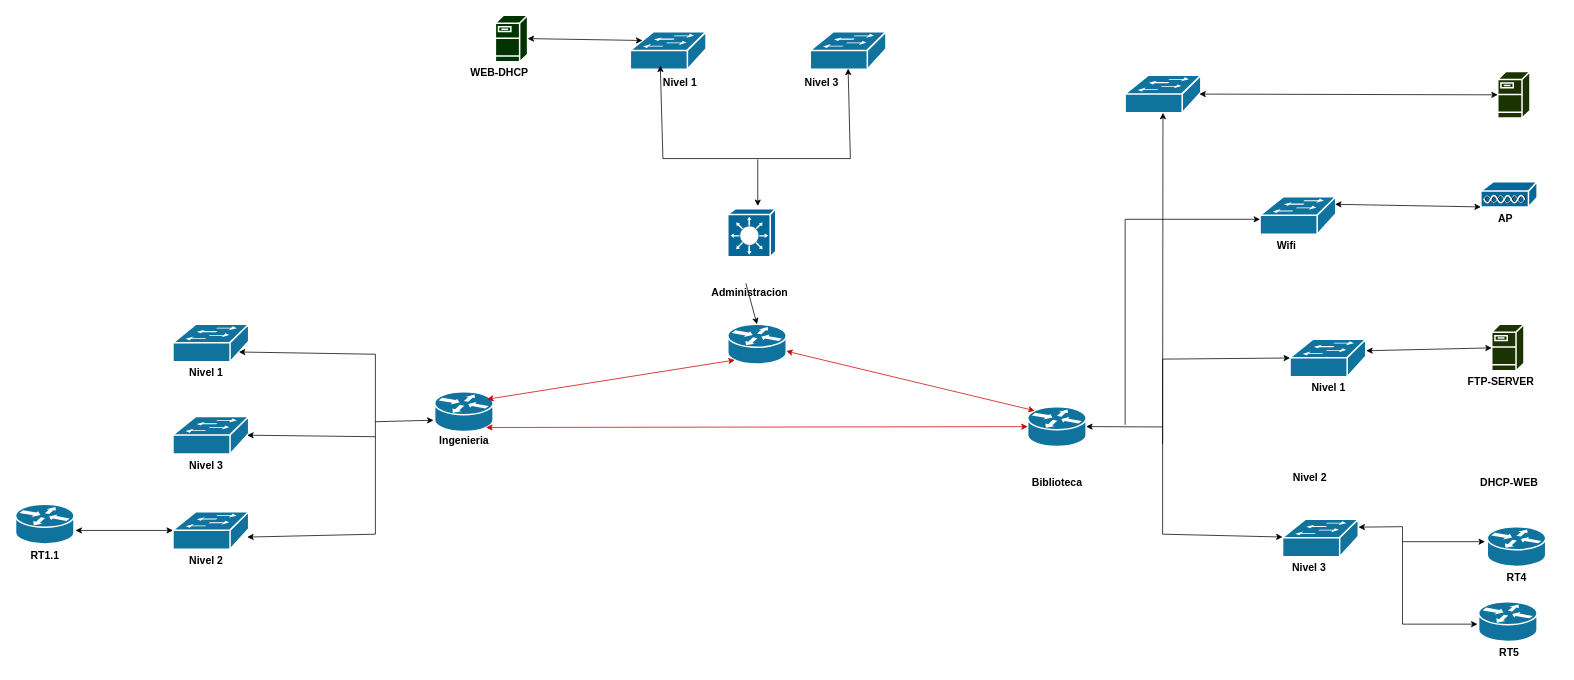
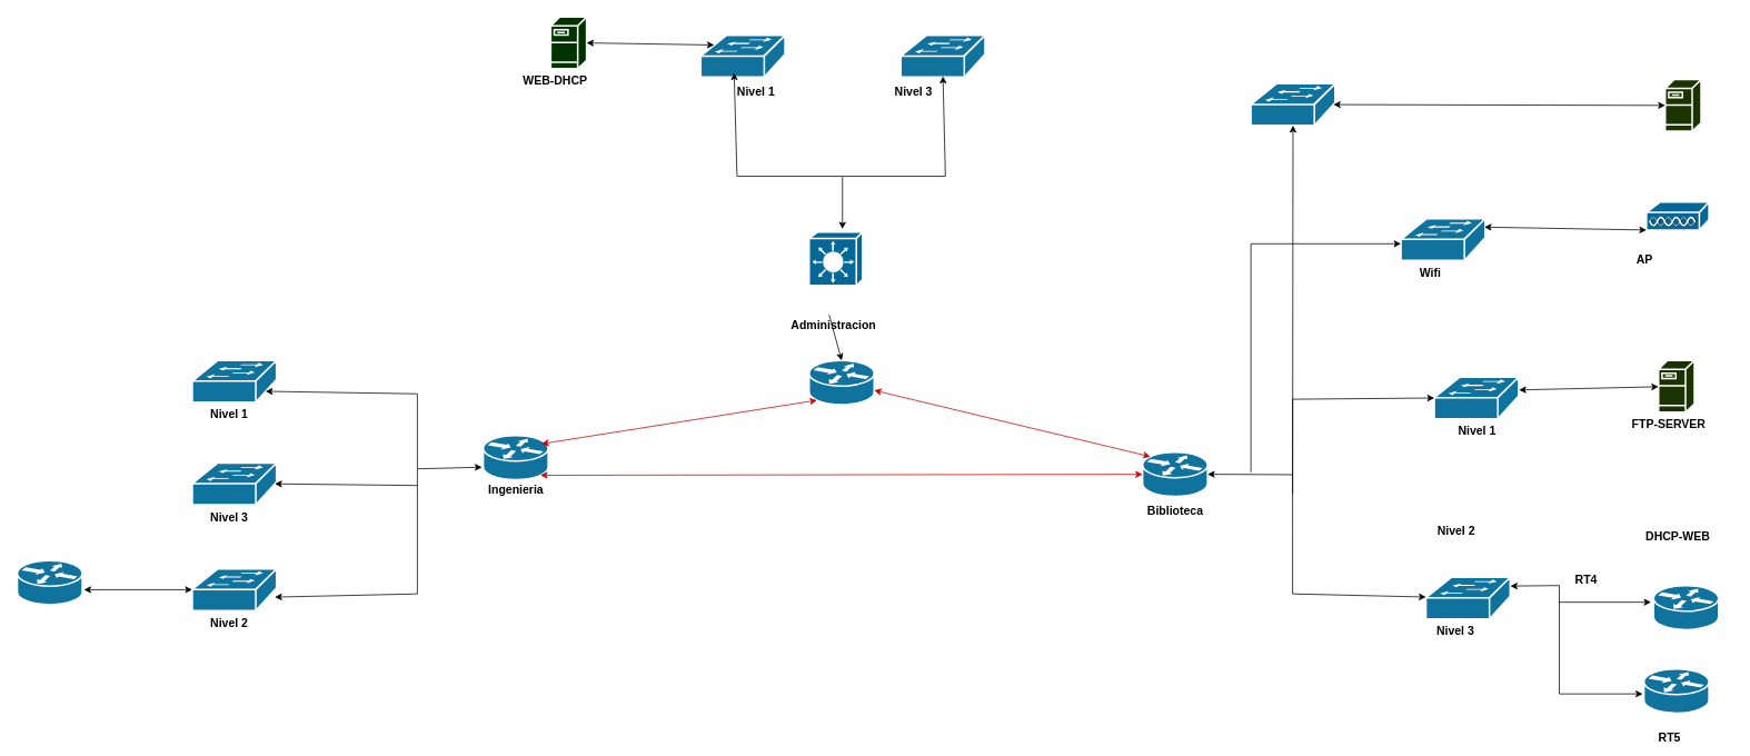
  <mxCell id="0" />
  <mxCell id="1" parent="0" />
  <mxCell id="2" value="" style="shape=mxgraph.cisco.switches.workgroup_switch;html=1;dashed=0;fillColor=#10739E;strokeColor=#ffffff;strokeWidth=2;verticalLabelPosition=bottom;verticalAlign=top;fontFamily=Helvetica;fontSize=36;fontColor=#FFB366" parent="1" vertex="1"><mxGeometry x="1080" y="42" width="101" height="50" as="geometry" /></mxCell>
  <mxCell id="3" value="" style="shape=mxgraph.cisco.switches.workgroup_switch;html=1;dashed=0;fillColor=#10739E;strokeColor=#ffffff;strokeWidth=2;verticalLabelPosition=bottom;verticalAlign=top;fontFamily=Helvetica;fontSize=36;fontColor=#FFB366" parent="1" vertex="1"><mxGeometry x="1720" y="452" width="101" height="50" as="geometry" /></mxCell>
  <mxCell id="4" value="" style="shape=mxgraph.cisco.switches.workgroup_switch;html=1;dashed=0;fillColor=#10739E;strokeColor=#ffffff;strokeWidth=2;verticalLabelPosition=bottom;verticalAlign=top;fontFamily=Helvetica;fontSize=36;fontColor=#FFB366" parent="1" vertex="1"><mxGeometry x="840" y="42" width="101" height="50" as="geometry" /></mxCell>
  <mxCell id="5" value="" style="shape=mxgraph.cisco.switches.workgroup_switch;html=1;dashed=0;fillColor=#10739E;strokeColor=#ffffff;strokeWidth=2;verticalLabelPosition=bottom;verticalAlign=top;fontFamily=Helvetica;fontSize=36;fontColor=#FFB366" parent="1" vertex="1"><mxGeometry x="1680" y="262" width="101" height="50" as="geometry" /></mxCell>
  <mxCell id="6" value="" style="shape=mxgraph.cisco.routers.router;html=1;dashed=0;fillColor=#10739E;strokeColor=#ffffff;strokeWidth=2;verticalLabelPosition=bottom;verticalAlign=top;fontFamily=Helvetica;fontSize=36;fontColor=#FFB366" parent="1" vertex="1"><mxGeometry x="970" y="432" width="78" height="53" as="geometry" /></mxCell>
  <mxCell id="7" value="" style="shape=mxgraph.cisco.routers.router;html=1;dashed=0;fillColor=#10739E;strokeColor=#ffffff;strokeWidth=2;verticalLabelPosition=bottom;verticalAlign=top;fontFamily=Helvetica;fontSize=36;fontColor=#FFB366" parent="1" vertex="1"><mxGeometry x="579" y="522" width="78" height="53" as="geometry" /></mxCell>
  <mxCell id="8" value="" style="shape=mxgraph.cisco.routers.router;html=1;dashed=0;fillColor=#10739E;strokeColor=#ffffff;strokeWidth=2;verticalLabelPosition=bottom;verticalAlign=top;fontFamily=Helvetica;fontSize=36;fontColor=#FFB366" parent="1" vertex="1"><mxGeometry x="1370" y="542" width="78" height="53" as="geometry" /></mxCell>
  <mxCell id="9" value="" style="shape=mxgraph.cisco.switches.workgroup_switch;html=1;dashed=0;fillColor=#10739E;strokeColor=#ffffff;strokeWidth=2;verticalLabelPosition=bottom;verticalAlign=top;fontFamily=Helvetica;fontSize=36;fontColor=#FFB366" parent="1" vertex="1"><mxGeometry x="230" y="682" width="101" height="50" as="geometry" /></mxCell>
  <mxCell id="10" value="" style="shape=mxgraph.cisco.switches.workgroup_switch;html=1;dashed=0;fillColor=#10739E;strokeColor=#ffffff;strokeWidth=2;verticalLabelPosition=bottom;verticalAlign=top;fontFamily=Helvetica;fontSize=36;fontColor=#FFB366" parent="1" vertex="1"><mxGeometry x="1710" y="692" width="101" height="50" as="geometry" /></mxCell>
  <mxCell id="11" style="edgeStyle=orthogonalEdgeStyle;curved=1;rounded=0;jumpStyle=none;html=1;exitX=0.75;exitY=0;entryX=0.75;entryY=0;shadow=0;labelBackgroundColor=#ffffff;startArrow=none;startFill=0;endArrow=none;endFill=0;endSize=10;jettySize=auto;orthogonalLoop=1;strokeColor=#23445D;strokeWidth=2;fillColor=#F08705;fontFamily=Helvetica;fontSize=25;fontColor=#23445D;align=left;" parent="1" edge="1"><mxGeometry relative="1" as="geometry"><mxPoint x="643.75" y="186" as="sourcePoint" /><mxPoint x="643.75" y="186" as="targetPoint" /></mxGeometry></mxCell>
  <mxCell id="12" value="" style="shape=mxgraph.cisco.switches.workgroup_switch;html=1;dashed=0;fillColor=#10739E;strokeColor=#ffffff;strokeWidth=2;verticalLabelPosition=bottom;verticalAlign=top;fontFamily=Helvetica;fontSize=36;fontColor=#FFB366" parent="1" vertex="1"><mxGeometry x="230" y="555" width="101" height="50" as="geometry" /></mxCell>
  <mxCell id="13" value="" style="shape=mxgraph.cisco.switches.workgroup_switch;html=1;dashed=0;fillColor=#10739E;strokeColor=#ffffff;strokeWidth=2;verticalLabelPosition=bottom;verticalAlign=top;fontFamily=Helvetica;fontSize=36;fontColor=#FFB366" parent="1" vertex="1"><mxGeometry x="230" y="432" width="101" height="50" as="geometry" /></mxCell>
  <mxCell id="14" value="" style="shape=mxgraph.cisco.switches.workgroup_switch;html=1;dashed=0;fillColor=#10739E;strokeColor=#ffffff;strokeWidth=2;verticalLabelPosition=bottom;verticalAlign=top;fontFamily=Helvetica;fontSize=36;fontColor=#FFB366" parent="1" vertex="1"><mxGeometry x="1500" y="100" width="101" height="50" as="geometry" /></mxCell>
  <mxCell id="15" value="" style="shape=mxgraph.cisco.routers.router;html=1;dashed=0;fillColor=#10739E;strokeColor=#ffffff;strokeWidth=2;verticalLabelPosition=bottom;verticalAlign=top;fontFamily=Helvetica;fontSize=36;fontColor=#FFB366" parent="1" vertex="1"><mxGeometry x="1983" y="702" width="78" height="53" as="geometry" /></mxCell>
  <mxCell id="16" value="" style="shape=mxgraph.cisco.servers.fileserver;sketch=0;html=1;pointerEvents=1;dashed=0;fillColor=#1A3300;strokeColor=#ffffff;strokeWidth=2;verticalLabelPosition=bottom;verticalAlign=top;align=center;outlineConnect=0;" parent="1" vertex="1"><mxGeometry x="1997" y="95" width="43" height="62" as="geometry" /></mxCell>
  <mxCell id="17" value="" style="shape=mxgraph.cisco.servers.fileserver;sketch=0;html=1;pointerEvents=1;dashed=0;fillColor=#1A3300;strokeColor=#ffffff;strokeWidth=2;verticalLabelPosition=bottom;verticalAlign=top;align=center;outlineConnect=0;" parent="1" vertex="1"><mxGeometry x="1989" y="432" width="43" height="62" as="geometry" /></mxCell>
  <mxCell id="18" value="" style="shape=mxgraph.cisco.servers.fileserver;sketch=0;html=1;pointerEvents=1;dashed=0;fillColor=#003300;strokeColor=#ffffff;strokeWidth=2;verticalLabelPosition=bottom;verticalAlign=top;align=center;outlineConnect=0;" parent="1" vertex="1"><mxGeometry x="660" y="20" width="43" height="62" as="geometry" /></mxCell>
  <mxCell id="19" value="" style="shape=mxgraph.cisco.routers.router;html=1;dashed=0;fillColor=#10739E;strokeColor=#ffffff;strokeWidth=2;verticalLabelPosition=bottom;verticalAlign=top;fontFamily=Helvetica;fontSize=36;fontColor=#FFB366" parent="1" vertex="1"><mxGeometry x="20" y="672" width="78" height="53" as="geometry" /></mxCell>
  <mxCell id="20" value="" style="shape=mxgraph.cisco.routers.router;html=1;dashed=0;fillColor=#10739E;strokeColor=#ffffff;strokeWidth=2;verticalLabelPosition=bottom;verticalAlign=top;fontFamily=Helvetica;fontSize=36;fontColor=#FFB366" parent="1" vertex="1"><mxGeometry x="1971.5" y="802" width="78" height="53" as="geometry" /></mxCell>
  <mxCell id="21" value="" style="shape=mxgraph.cisco.misc.access_point;sketch=0;html=1;pointerEvents=1;dashed=0;fillColor=#036897;strokeColor=#ffffff;strokeWidth=2;verticalLabelPosition=bottom;verticalAlign=top;align=center;outlineConnect=0;" parent="1" vertex="1"><mxGeometry x="1974.5" y="242" width="75" height="34" as="geometry" /></mxCell>
  <mxCell id="22" value="" style="endArrow=classic;startArrow=classic;html=1;rounded=0;exitX=0.12;exitY=0.1;exitDx=0;exitDy=0;exitPerimeter=0;fillColor=#CC0000;strokeColor=#CC0000;" parent="1" source="8" target="6" edge="1"><mxGeometry width="50" height="50" relative="1" as="geometry"><mxPoint x="980" y="372" as="sourcePoint" /><mxPoint x="1030" y="322" as="targetPoint" /></mxGeometry></mxCell>
  <mxCell id="23" value="" style="endArrow=classic;startArrow=classic;html=1;rounded=0;exitX=0.897;exitY=0.189;exitDx=0;exitDy=0;exitPerimeter=0;entryX=0.12;entryY=0.9;entryDx=0;entryDy=0;entryPerimeter=0;strokeColor=#CC0000;" parent="1" source="7" target="6" edge="1"><mxGeometry width="50" height="50" relative="1" as="geometry"><mxPoint x="640" y="532" as="sourcePoint" /><mxPoint x="970" y="342" as="targetPoint" /></mxGeometry></mxCell>
  <mxCell id="24" value="" style="endArrow=classic;startArrow=classic;html=1;rounded=0;exitX=0.88;exitY=0.9;exitDx=0;exitDy=0;exitPerimeter=0;strokeColor=#CC0000;" parent="1" source="7" target="8" edge="1"><mxGeometry width="50" height="50" relative="1" as="geometry"><mxPoint x="850" y="622" as="sourcePoint" /><mxPoint x="900" y="572" as="targetPoint" /></mxGeometry></mxCell>
  <mxCell id="25" value="" style="endArrow=classic;html=1;rounded=0;entryX=-0.019;entryY=0.717;entryDx=0;entryDy=0;entryPerimeter=0;" parent="1" target="7" edge="1"><mxGeometry width="50" height="50" relative="1" as="geometry"><mxPoint x="500" y="562" as="sourcePoint" /><mxPoint x="580" y="552" as="targetPoint" /></mxGeometry></mxCell>
  <mxCell id="26" value="" style="endArrow=classic;startArrow=classic;html=1;rounded=0;exitX=0.98;exitY=0.678;exitDx=0;exitDy=0;exitPerimeter=0;entryX=0.87;entryY=0.74;entryDx=0;entryDy=0;entryPerimeter=0;" parent="1" source="9" target="13" edge="1"><mxGeometry width="50" height="50" relative="1" as="geometry"><mxPoint x="360" y="712" as="sourcePoint" /><mxPoint x="430" y="472" as="targetPoint" /><Array as="points"><mxPoint x="500" y="712" /><mxPoint x="500" y="472" /></Array></mxGeometry></mxCell>
  <mxCell id="27" value="" style="endArrow=classic;html=1;rounded=0;entryX=0.98;entryY=0.5;entryDx=0;entryDy=0;entryPerimeter=0;" parent="1" target="12" edge="1"><mxGeometry width="50" height="50" relative="1" as="geometry"><mxPoint x="500" y="582" as="sourcePoint" /><mxPoint x="340" y="582" as="targetPoint" /></mxGeometry></mxCell>
  <mxCell id="28" value="" style="endArrow=classic;startArrow=classic;html=1;rounded=0;entryX=0;entryY=0.5;entryDx=0;entryDy=0;entryPerimeter=0;" parent="1" target="9" edge="1"><mxGeometry width="50" height="50" relative="1" as="geometry"><mxPoint x="100" y="707" as="sourcePoint" /><mxPoint x="130" y="642" as="targetPoint" /></mxGeometry></mxCell>
  <mxCell id="29" value="" style="endArrow=classic;html=1;rounded=0;entryX=0.625;entryY=-0.059;entryDx=0;entryDy=0;entryPerimeter=0;" parent="1" target="60" edge="1"><mxGeometry width="50" height="50" relative="1" as="geometry"><mxPoint x="1010" y="212" as="sourcePoint" /><mxPoint x="1020" y="192" as="targetPoint" /></mxGeometry></mxCell>
  <mxCell id="30" value="" style="endArrow=classic;startArrow=classic;html=1;rounded=0;entryX=0.5;entryY=0.98;entryDx=0;entryDy=0;entryPerimeter=0;exitX=0.396;exitY=0.9;exitDx=0;exitDy=0;exitPerimeter=0;" parent="1" source="4" target="2" edge="1"><mxGeometry width="50" height="50" relative="1" as="geometry"><mxPoint x="883.5" y="112" as="sourcePoint" /><mxPoint x="1134.5" y="112" as="targetPoint" /><Array as="points"><mxPoint x="883.5" y="211" /><mxPoint x="1133.5" y="211" /></Array></mxGeometry></mxCell>
  <mxCell id="31" value="" style="endArrow=classic;startArrow=classic;html=1;rounded=0;entryX=0.16;entryY=0.23;entryDx=0;entryDy=0;entryPerimeter=0;exitX=1;exitY=0.5;exitDx=0;exitDy=0;exitPerimeter=0;" parent="1" source="18" target="4" edge="1"><mxGeometry width="50" height="50" relative="1" as="geometry"><mxPoint x="580" y="-28" as="sourcePoint" /><mxPoint x="630" y="-78" as="targetPoint" /></mxGeometry></mxCell>
  <mxCell id="32" value="" style="endArrow=classic;html=1;rounded=0;entryX=1;entryY=0.5;entryDx=0;entryDy=0;entryPerimeter=0;" parent="1" target="8" edge="1"><mxGeometry width="50" height="50" relative="1" as="geometry"><mxPoint x="1550" y="569" as="sourcePoint" /><mxPoint x="1660" y="512" as="targetPoint" /></mxGeometry></mxCell>
  <mxCell id="33" value="" style="endArrow=classic;startArrow=classic;html=1;rounded=0;entryX=0;entryY=0.5;entryDx=0;entryDy=0;entryPerimeter=0;" parent="1" source="10" target="3" edge="1"><mxGeometry width="50" height="50" relative="1" as="geometry"><mxPoint x="1670" y="712" as="sourcePoint" /><mxPoint x="1670" y="479" as="targetPoint" /><Array as="points"><mxPoint x="1550" y="712" /><mxPoint x="1550" y="638.5" /><mxPoint x="1550" y="478.5" /></Array></mxGeometry></mxCell>
  <mxCell id="34" value="" style="endArrow=classic;html=1;rounded=0;" parent="1" target="14" edge="1"><mxGeometry width="50" height="50" relative="1" as="geometry"><mxPoint x="1550" y="592" as="sourcePoint" /><mxPoint x="1710" y="592" as="targetPoint" /></mxGeometry></mxCell>
  <mxCell id="35" value="" style="endArrow=classic;startArrow=classic;html=1;rounded=0;entryX=1.003;entryY=0.213;entryDx=0;entryDy=0;entryPerimeter=0;" parent="1" target="10" edge="1"><mxGeometry width="50" height="50" relative="1" as="geometry"><mxPoint x="1970" y="832" as="sourcePoint" /><mxPoint x="1880" y="682" as="targetPoint" /><Array as="points"><mxPoint x="1870" y="832" /><mxPoint x="1870" y="702" /></Array></mxGeometry></mxCell>
  <mxCell id="36" value="" style="endArrow=classic;html=1;rounded=0;" parent="1" edge="1"><mxGeometry width="50" height="50" relative="1" as="geometry"><mxPoint x="1870" y="722" as="sourcePoint" /><mxPoint x="1980" y="722" as="targetPoint" /></mxGeometry></mxCell>
  <mxCell id="37" value="" style="endArrow=classic;startArrow=classic;html=1;rounded=0;exitX=0.98;exitY=0.5;exitDx=0;exitDy=0;exitPerimeter=0;entryX=0;entryY=0.5;entryDx=0;entryDy=0;entryPerimeter=0;" parent="1" source="14" target="16" edge="1"><mxGeometry width="50" height="50" relative="1" as="geometry"><mxPoint x="1870" y="602" as="sourcePoint" /><mxPoint x="1920" y="552" as="targetPoint" /></mxGeometry></mxCell>
  <mxCell id="38" value="" style="endArrow=classic;startArrow=classic;html=1;rounded=0;exitX=1.006;exitY=0.307;exitDx=0;exitDy=0;exitPerimeter=0;" parent="1" source="3" target="17" edge="1"><mxGeometry width="50" height="50" relative="1" as="geometry"><mxPoint x="1860" y="472" as="sourcePoint" /><mxPoint x="1910" y="422" as="targetPoint" /></mxGeometry></mxCell>
  <mxCell id="39" value="" style="endArrow=classic;html=1;rounded=0;" parent="1" edge="1"><mxGeometry width="50" height="50" relative="1" as="geometry"><mxPoint x="1500" y="566" as="sourcePoint" /><mxPoint x="1680" y="292" as="targetPoint" /><Array as="points"><mxPoint x="1500" y="292" /></Array></mxGeometry></mxCell>
  <mxCell id="40" value="" style="endArrow=classic;startArrow=classic;html=1;rounded=0;exitX=0.99;exitY=0.2;exitDx=0;exitDy=0;exitPerimeter=0;entryX=0;entryY=0.985;entryDx=0;entryDy=0;entryPerimeter=0;" parent="1" source="5" target="21" edge="1"><mxGeometry width="50" height="50" relative="1" as="geometry"><mxPoint x="1870" y="302" as="sourcePoint" /><mxPoint x="1920" y="252" as="targetPoint" /></mxGeometry></mxCell>
  <mxCell id="41" value="&lt;font style=&quot;font-size: 14px;&quot;&gt;&lt;b&gt;Nivel 1&lt;/b&gt;&lt;/font&gt;" style="text;html=1;align=center;verticalAlign=middle;resizable=0;points=[];autosize=1;strokeColor=none;fillColor=none;" parent="1" vertex="1"><mxGeometry x="239" y="482" width="70" height="30" as="geometry" /></mxCell>
  <mxCell id="42" value="&lt;font style=&quot;font-size: 14px;&quot;&gt;&lt;b&gt;Nivel 1&lt;/b&gt;&lt;/font&gt;" style="text;html=1;align=center;verticalAlign=middle;resizable=0;points=[];autosize=1;strokeColor=none;fillColor=none;" parent="1" vertex="1"><mxGeometry x="871" y="95" width="70" height="30" as="geometry" /></mxCell>
  <mxCell id="43" value="&lt;font style=&quot;font-size: 14px;&quot;&gt;&lt;b&gt;Nivel 1&lt;/b&gt;&lt;/font&gt;" style="text;html=1;align=center;verticalAlign=middle;resizable=0;points=[];autosize=1;strokeColor=none;fillColor=none;" parent="1" vertex="1"><mxGeometry x="1735.5" y="502" width="70" height="30" as="geometry" /></mxCell>
  <mxCell id="44" value="&lt;font style=&quot;font-size: 14px;&quot;&gt;&lt;b&gt;Nivel 3&lt;/b&gt;&lt;/font&gt;" style="text;html=1;align=center;verticalAlign=middle;resizable=0;points=[];autosize=1;strokeColor=none;fillColor=none;" parent="1" vertex="1"><mxGeometry x="239" y="605" width="70" height="30" as="geometry" /></mxCell>
  <mxCell id="45" value="&lt;font style=&quot;font-size: 14px;&quot;&gt;&lt;b&gt;Nivel 3&lt;/b&gt;&lt;/font&gt;" style="text;html=1;align=center;verticalAlign=middle;resizable=0;points=[];autosize=1;strokeColor=none;fillColor=none;" parent="1" vertex="1"><mxGeometry x="1060" y="95" width="70" height="30" as="geometry" /></mxCell>
  <mxCell id="46" value="&lt;font style=&quot;font-size: 14px;&quot;&gt;&lt;b&gt;Nivel 3&lt;/b&gt;&lt;/font&gt;" style="text;html=1;align=center;verticalAlign=middle;resizable=0;points=[];autosize=1;strokeColor=none;fillColor=none;" parent="1" vertex="1"><mxGeometry x="1710" y="742" width="70" height="30" as="geometry" /></mxCell>
  <mxCell id="47" value="&lt;font style=&quot;font-size: 14px;&quot;&gt;&lt;b&gt;Nivel 2&lt;/b&gt;&lt;/font&gt;" style="text;html=1;align=center;verticalAlign=middle;resizable=0;points=[];autosize=1;strokeColor=none;fillColor=none;" parent="1" vertex="1"><mxGeometry x="239" y="732" width="70" height="30" as="geometry" /></mxCell>
  <mxCell id="48" value="&lt;font style=&quot;font-size: 14px;&quot;&gt;&lt;b&gt;Nivel 2&lt;/b&gt;&lt;/font&gt;" style="text;html=1;align=center;verticalAlign=middle;resizable=0;points=[];autosize=1;strokeColor=none;fillColor=none;" parent="1" vertex="1"><mxGeometry x="1711" y="622" width="70" height="30" as="geometry" /></mxCell>
  <mxCell id="49" value="&lt;span style=&quot;font-size: 14px;&quot;&gt;&lt;b&gt;Administracion&lt;/b&gt;&lt;/span&gt;" style="text;html=1;align=center;verticalAlign=middle;resizable=0;points=[];autosize=1;strokeColor=none;fillColor=none;" parent="1" vertex="1"><mxGeometry x="934" y="375" width="130" height="30" as="geometry" /></mxCell>
  <mxCell id="50" value="&lt;span style=&quot;font-size: 14px;&quot;&gt;&lt;b&gt;Ingenieria&lt;/b&gt;&lt;/span&gt;" style="text;html=1;align=center;verticalAlign=middle;resizable=0;points=[];autosize=1;strokeColor=none;fillColor=none;" parent="1" vertex="1"><mxGeometry x="573" y="572" width="90" height="30" as="geometry" /></mxCell>
- <mxCell id="51" value="&lt;span style=&quot;font-size: 14px;&quot;&gt;&lt;b&gt;Biblioteca&lt;/b&gt;&lt;/span&gt;" style="text;html=1;align=center;verticalAlign=middle;resizable=0;points=[];autosize=1;strokeColor=none;fillColor=none;" parent="1" vertex="1"><mxGeometry x="1364" y="628" width="90" height="30" as="geometry" /></mxCell>
+ <mxCell id="51" value="&lt;span style=&quot;font-size: 14px;&quot;&gt;&lt;b&gt;Biblioteca&lt;/b&gt;&lt;/span&gt;" style="text;html=1;align=center;verticalAlign=middle;resizable=0;points=[];autosize=1;strokeColor=none;fillColor=none;" parent="1" vertex="1"><mxGeometry x="1364" y="598" width="90" height="30" as="geometry" /></mxCell>
  <mxCell id="52" value="&lt;span style=&quot;font-size: 14px;&quot;&gt;&lt;b&gt;WEB-DHCP&lt;/b&gt;&lt;/span&gt;" style="text;html=1;align=center;verticalAlign=middle;resizable=0;points=[];autosize=1;strokeColor=none;fillColor=none;" parent="1" vertex="1"><mxGeometry x="605" y="82" width="120" height="30" as="geometry" /></mxCell>
  <mxCell id="53" value="&lt;span style=&quot;font-size: 14px;&quot;&gt;&lt;b&gt;FTP-SERVER&lt;/b&gt;&lt;/span&gt;" style="text;html=1;align=center;verticalAlign=middle;resizable=0;points=[];autosize=1;strokeColor=none;fillColor=none;" parent="1" vertex="1"><mxGeometry x="1946" y="494" width="110" height="30" as="geometry" /></mxCell>
  <mxCell id="54" value="&lt;span style=&quot;font-size: 14px;&quot;&gt;&lt;b&gt;DHCP-WEB&lt;/b&gt;&lt;/span&gt;" style="text;html=1;align=center;verticalAlign=middle;resizable=0;points=[];autosize=1;strokeColor=none;fillColor=none;" parent="1" vertex="1"><mxGeometry x="1947" y="628" width="130" height="30" as="geometry" /></mxCell>
- <mxCell id="55" value="&lt;span style=&quot;font-size: 14px;&quot;&gt;&lt;b&gt;RT4&lt;/b&gt;&lt;/span&gt;" style="text;html=1;align=center;verticalAlign=middle;resizable=0;points=[];autosize=1;strokeColor=none;fillColor=none;" parent="1" vertex="1"><mxGeometry x="1997" y="755" width="50" height="30" as="geometry" /></mxCell>
- <mxCell id="56" value="&lt;span style=&quot;font-size: 14px;&quot;&gt;&lt;b&gt;RT5&lt;/b&gt;&lt;/span&gt;" style="text;html=1;align=center;verticalAlign=middle;resizable=0;points=[];autosize=1;strokeColor=none;fillColor=none;" parent="1" vertex="1"><mxGeometry x="1987" y="855" width="50" height="30" as="geometry" /></mxCell>
- <mxCell id="57" value="&lt;span style=&quot;font-size: 14px;&quot;&gt;&lt;b&gt;RT1.1&lt;/b&gt;&lt;/span&gt;" style="text;html=1;align=center;verticalAlign=middle;resizable=0;points=[];autosize=1;strokeColor=none;fillColor=none;" parent="1" vertex="1"><mxGeometry x="29" y="725" width="60" height="30" as="geometry" /></mxCell>
+ <mxCell id="55" value="&lt;span style=&quot;font-size: 14px;&quot;&gt;&lt;b&gt;RT4&lt;/b&gt;&lt;/span&gt;" style="text;html=1;align=center;verticalAlign=middle;resizable=0;points=[];autosize=1;strokeColor=none;fillColor=none;" parent="1" vertex="1"><mxGeometry x="1877" y="680" width="50" height="30" as="geometry" /></mxCell>
+ <mxCell id="56" value="&lt;span style=&quot;font-size: 14px;&quot;&gt;&lt;b&gt;RT5&lt;/b&gt;&lt;/span&gt;" style="text;html=1;align=center;verticalAlign=middle;resizable=0;points=[];autosize=1;strokeColor=none;fillColor=none;" parent="1" vertex="1"><mxGeometry x="1977" y="870" width="50" height="30" as="geometry" /></mxCell>
  <mxCell id="58" value="&lt;span style=&quot;font-size: 14px;&quot;&gt;&lt;b&gt;Wifi&lt;/b&gt;&lt;/span&gt;" style="text;html=1;align=center;verticalAlign=middle;resizable=0;points=[];autosize=1;strokeColor=none;fillColor=none;" parent="1" vertex="1"><mxGeometry x="1690" y="312" width="50" height="30" as="geometry" /></mxCell>
- <mxCell id="59" value="&lt;span style=&quot;font-size: 14px;&quot;&gt;&lt;b&gt;AP&lt;/b&gt;&lt;/span&gt;" style="text;html=1;align=center;verticalAlign=middle;resizable=0;points=[];autosize=1;strokeColor=none;fillColor=none;" parent="1" vertex="1"><mxGeometry x="1987" y="276" width="40" height="30" as="geometry" /></mxCell>
+ <mxCell id="59" value="&lt;span style=&quot;font-size: 14px;&quot;&gt;&lt;b&gt;AP&lt;/b&gt;&lt;/span&gt;" style="text;html=1;align=center;verticalAlign=middle;resizable=0;points=[];autosize=1;strokeColor=none;fillColor=none;" parent="1" vertex="1"><mxGeometry x="1952" y="296" width="40" height="30" as="geometry" /></mxCell>
  <mxCell id="60" value="" style="shape=mxgraph.cisco.switches.layer_3_switch;sketch=0;html=1;pointerEvents=1;dashed=0;fillColor=#036897;strokeColor=#ffffff;strokeWidth=2;verticalLabelPosition=bottom;verticalAlign=top;align=center;outlineConnect=0;" vertex="1" parent="1"><mxGeometry x="970" y="278" width="64" height="64" as="geometry" /></mxCell>
  <mxCell id="61" value="" style="endArrow=classic;html=1;rounded=0;exitX=0.462;exitY=0.075;exitDx=0;exitDy=0;exitPerimeter=0;entryX=0.5;entryY=0;entryDx=0;entryDy=0;entryPerimeter=0;" edge="1" parent="1" source="49" target="6"><mxGeometry width="50" height="50" relative="1" as="geometry"><mxPoint x="1090" y="372" as="sourcePoint" /><mxPoint x="1140" y="322" as="targetPoint" /></mxGeometry></mxCell>
